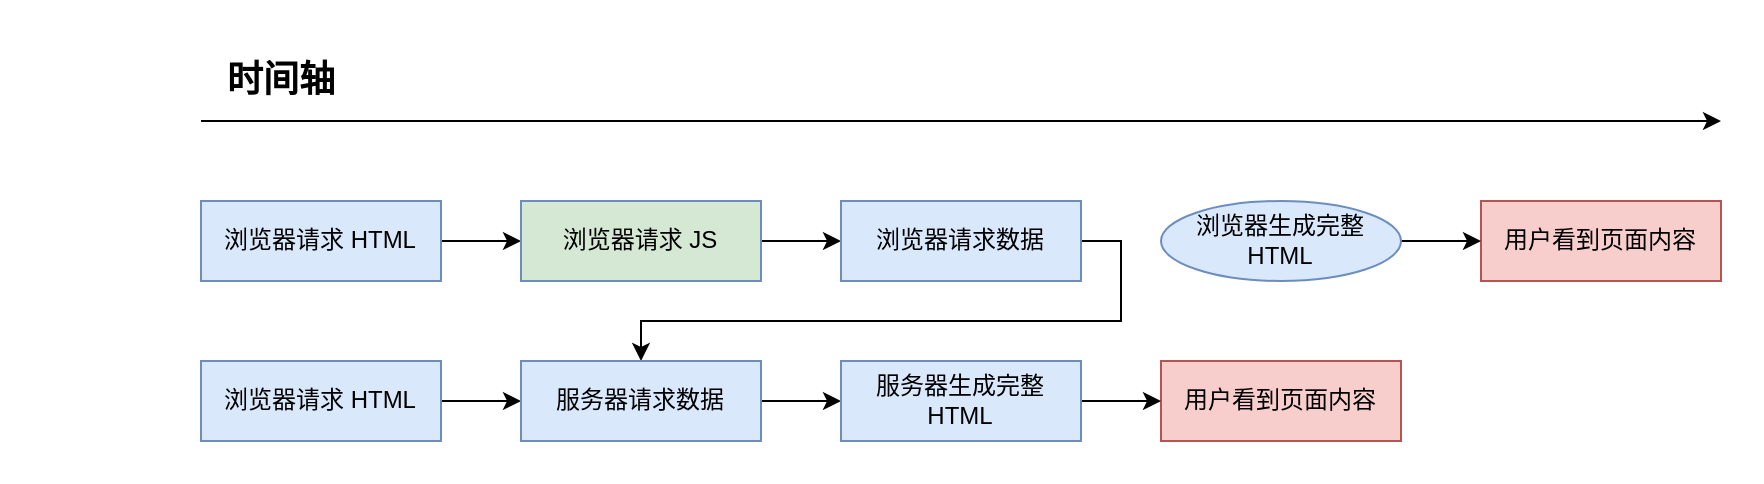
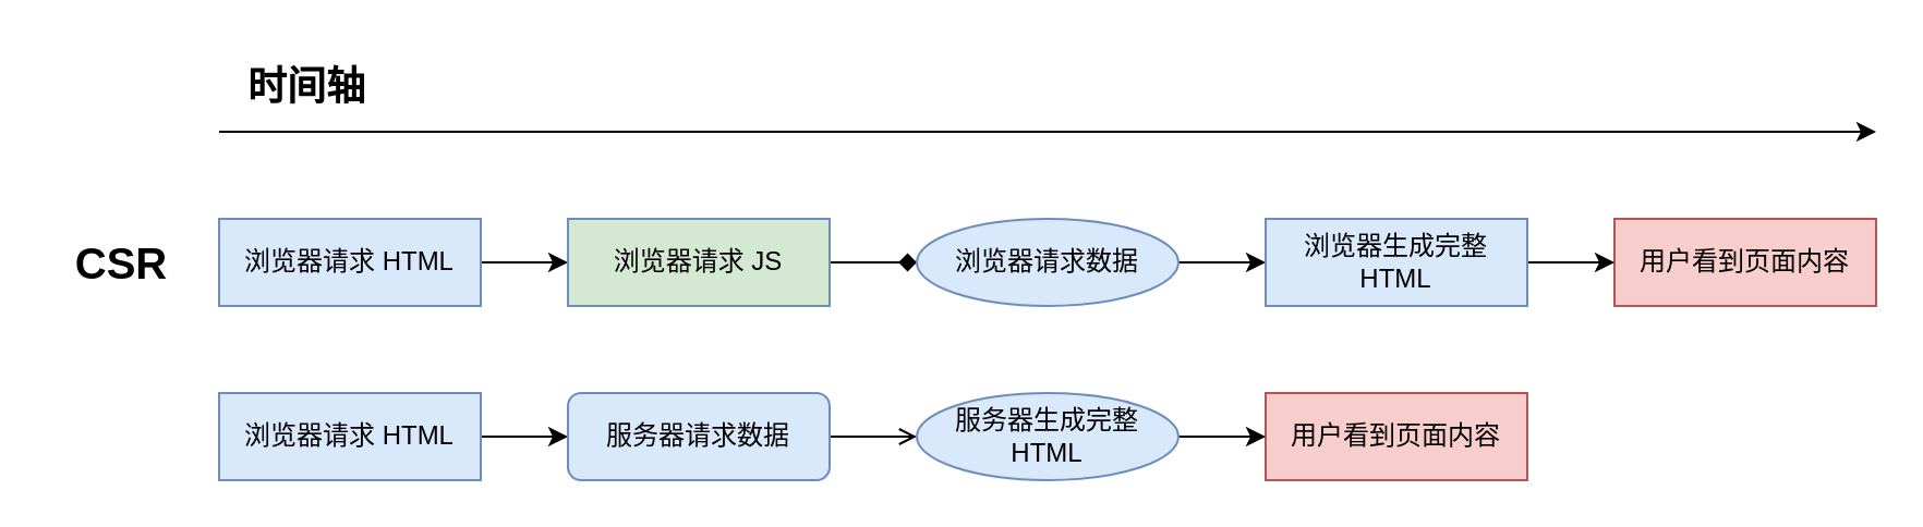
  <mxCell id="0" />
  <mxCell id="1" parent="0" />
  <mxCell id="2" value="" style="endArrow=classic;html=1;rounded=0;" edge="1" parent="1"><mxGeometry width="50" height="50" relative="1" as="geometry"><mxPoint x="100" y="60" as="sourcePoint" /><mxPoint x="860" y="60" as="targetPoint" /></mxGeometry></mxCell>
  <mxCell id="3" value="时间轴" style="text;html=1;align=center;verticalAlign=middle;resizable=0;points=[];autosize=1;strokeColor=none;fillColor=none;fontStyle=1;fontSize=18;" vertex="1" parent="1"><mxGeometry x="100" y="20" width="80" height="40" as="geometry" /></mxCell>
  <mxCell id="4" style="edgeStyle=orthogonalEdgeStyle;rounded=0;orthogonalLoop=1;jettySize=auto;html=1;exitX=1;exitY=0.5;exitDx=0;exitDy=0;entryX=0;entryY=0.5;entryDx=0;entryDy=0;" edge="1" parent="1" source="5" target="8"><mxGeometry relative="1" as="geometry" /></mxCell>
  <mxCell id="5" value="浏览器请求 HTML" style="whiteSpace=wrap;html=1;fillColor=#dae8fc;strokeColor=#6c8ebf;" vertex="1" parent="1"><mxGeometry x="100" y="100" width="120" height="40" as="geometry" /></mxCell>
- <mxCell id="7" style="edgeStyle=orthogonalEdgeStyle;rounded=0;orthogonalLoop=1;jettySize=auto;html=1;exitX=1;exitY=0.5;exitDx=0;exitDy=0;entryX=0;entryY=0.5;entryDx=0;entryDy=0;" edge="1" parent="1" source="8" target="10"><mxGeometry relative="1" as="geometry" /></mxCell>
+ <mxCell id="6" value="CSR" style="text;html=1;align=center;verticalAlign=middle;resizable=0;points=[];autosize=1;strokeColor=none;fillColor=none;fontSize=20;fontStyle=1" vertex="1" parent="1"><mxGeometry x="20" y="100" width="70" height="40" as="geometry" /></mxCell>
+ <mxCell id="7" style="edgeStyle=orthogonalEdgeStyle;rounded=0;orthogonalLoop=1;jettySize=auto;html=1;exitX=1;exitY=0.5;exitDx=0;exitDy=0;entryX=0;entryY=0.5;entryDx=0;entryDy=0;endArrow=diamond;" edge="1" parent="1" source="8" target="10"><mxGeometry relative="1" as="geometry" /></mxCell>
  <mxCell id="8" value="浏览器请求 JS" style="whiteSpace=wrap;html=1;fillColor=#d5e8d4;strokeColor=#6c8ebf;" vertex="1" parent="1"><mxGeometry x="260" y="100" width="120" height="40" as="geometry" /></mxCell>
- <mxCell id="9" style="edgeStyle=orthogonalEdgeStyle;rounded=0;orthogonalLoop=1;jettySize=auto;html=1;exitX=1;exitY=0.5;exitDx=0;exitDy=0;" edge="1" parent="1" source="10" target="18"><mxGeometry relative="1" as="geometry" /></mxCell>
- <mxCell id="10" value="浏览器请求数据" style="whiteSpace=wrap;html=1;fillColor=#dae8fc;strokeColor=#6c8ebf;" vertex="1" parent="1"><mxGeometry x="420" y="100" width="120" height="40" as="geometry" /></mxCell>
+ <mxCell id="9" style="edgeStyle=orthogonalEdgeStyle;rounded=0;orthogonalLoop=1;jettySize=auto;html=1;exitX=1;exitY=0.5;exitDx=0;exitDy=0;entryX=0;entryY=0.5;entryDx=0;entryDy=0;" edge="1" parent="1" source="10" target="16"><mxGeometry relative="1" as="geometry" /></mxCell>
+ <mxCell id="10" value="浏览器请求数据" style="ellipse;whiteSpace=wrap;html=1;fillColor=#dae8fc;strokeColor=#6c8ebf;" vertex="1" parent="1"><mxGeometry x="420" y="100" width="120" height="40" as="geometry" /></mxCell>
  <mxCell id="11" value="用户看到页面内容" style="whiteSpace=wrap;html=1;fillColor=#f8cecc;strokeColor=#b85450;" vertex="1" parent="1"><mxGeometry x="740" y="100" width="120" height="40" as="geometry" /></mxCell>
  <mxCell id="12" style="edgeStyle=orthogonalEdgeStyle;rounded=0;orthogonalLoop=1;jettySize=auto;html=1;exitX=1;exitY=0.5;exitDx=0;exitDy=0;entryX=0;entryY=0.5;entryDx=0;entryDy=0;" edge="1" parent="1" source="13" target="18"><mxGeometry relative="1" as="geometry" /></mxCell>
  <mxCell id="13" value="浏览器请求 HTML" style="whiteSpace=wrap;html=1;fillColor=#dae8fc;strokeColor=#6c8ebf;" vertex="1" parent="1"><mxGeometry x="100" y="180" width="120" height="40" as="geometry" /></mxCell>
  <mxCell id="14" value="用户看到页面内容" style="whiteSpace=wrap;html=1;fillColor=#f8cecc;strokeColor=#b85450;" vertex="1" parent="1"><mxGeometry x="580" y="180" width="120" height="40" as="geometry" /></mxCell>
  <mxCell id="15" style="edgeStyle=orthogonalEdgeStyle;rounded=0;orthogonalLoop=1;jettySize=auto;html=1;exitX=1;exitY=0.5;exitDx=0;exitDy=0;entryX=0;entryY=0.5;entryDx=0;entryDy=0;" edge="1" parent="1" source="16" target="11"><mxGeometry relative="1" as="geometry" /></mxCell>
- <mxCell id="16" value="浏览器生成完整 HTML" style="ellipse;whiteSpace=wrap;html=1;fillColor=#dae8fc;strokeColor=#6c8ebf;" vertex="1" parent="1"><mxGeometry x="580" y="100" width="120" height="40" as="geometry" /></mxCell>
- <mxCell id="17" style="edgeStyle=orthogonalEdgeStyle;rounded=0;orthogonalLoop=1;jettySize=auto;html=1;exitX=1;exitY=0.5;exitDx=0;exitDy=0;entryX=0;entryY=0.5;entryDx=0;entryDy=0;" edge="1" parent="1" source="18" target="20"><mxGeometry relative="1" as="geometry" /></mxCell>
- <mxCell id="18" value="服务器请求数据" style="whiteSpace=wrap;html=1;fillColor=#dae8fc;strokeColor=#6c8ebf;" vertex="1" parent="1"><mxGeometry x="260" y="180" width="120" height="40" as="geometry" /></mxCell>
+ <mxCell id="16" value="浏览器生成完整 HTML" style="whiteSpace=wrap;html=1;fillColor=#dae8fc;strokeColor=#6c8ebf;" vertex="1" parent="1"><mxGeometry x="580" y="100" width="120" height="40" as="geometry" /></mxCell>
+ <mxCell id="17" style="edgeStyle=orthogonalEdgeStyle;rounded=0;orthogonalLoop=1;jettySize=auto;html=1;exitX=1;exitY=0.5;exitDx=0;exitDy=0;entryX=0;entryY=0.5;entryDx=0;entryDy=0;endArrow=open;" edge="1" parent="1" source="18" target="20"><mxGeometry relative="1" as="geometry" /></mxCell>
+ <mxCell id="18" value="服务器请求数据" style="whiteSpace=wrap;html=1;fillColor=#dae8fc;strokeColor=#6c8ebf;rounded=1;" vertex="1" parent="1"><mxGeometry x="260" y="180" width="120" height="40" as="geometry" /></mxCell>
  <mxCell id="19" style="edgeStyle=orthogonalEdgeStyle;rounded=0;orthogonalLoop=1;jettySize=auto;html=1;exitX=1;exitY=0.5;exitDx=0;exitDy=0;entryX=0;entryY=0.5;entryDx=0;entryDy=0;" edge="1" parent="1" source="20" target="14"><mxGeometry relative="1" as="geometry" /></mxCell>
- <mxCell id="20" value="服务器生成完整 HTML" style="whiteSpace=wrap;html=1;fillColor=#dae8fc;strokeColor=#6c8ebf;" vertex="1" parent="1"><mxGeometry x="420" y="180" width="120" height="40" as="geometry" /></mxCell>
+ <mxCell id="20" value="服务器生成完整 HTML" style="ellipse;whiteSpace=wrap;html=1;fillColor=#dae8fc;strokeColor=#6c8ebf;" vertex="1" parent="1"><mxGeometry x="420" y="180" width="120" height="40" as="geometry" /></mxCell>
